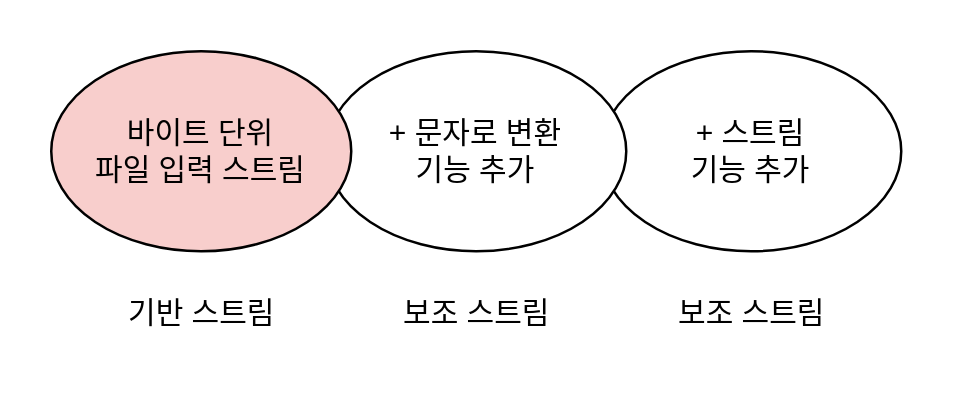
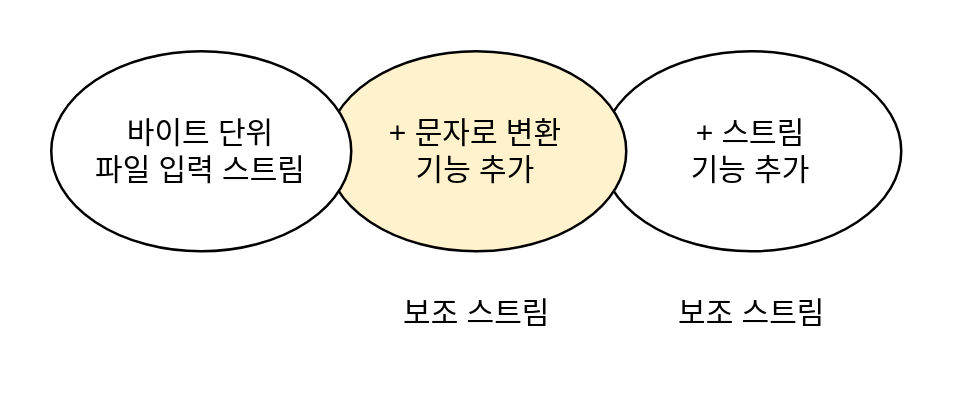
  <mxCell id="0" />
  <mxCell id="1" parent="0" />
  <mxCell id="2" value="+ 스트림&lt;br&gt;기능 추가" style="ellipse;whiteSpace=wrap;html=1;" vertex="1" parent="1"><mxGeometry x="240" y="20" width="120" height="80" as="geometry" /></mxCell>
- <mxCell id="3" value="+ 문자로 변환&lt;br&gt;기능 추가" style="ellipse;whiteSpace=wrap;html=1;" vertex="1" parent="1"><mxGeometry x="130" y="20" width="120" height="80" as="geometry" /></mxCell>
- <mxCell id="4" value="바이트 단위&lt;br&gt;파일 입력 스트림" style="ellipse;whiteSpace=wrap;html=1;fillColor=#f8cecc;" vertex="1" parent="1"><mxGeometry x="20" y="20" width="120" height="80" as="geometry" /></mxCell>
- <mxCell id="5" value="기반 스트림" style="text;html=1;strokeColor=none;fillColor=none;align=center;verticalAlign=middle;whiteSpace=wrap;rounded=0;" vertex="1" parent="1"><mxGeometry x="32.5" y="110" width="95" height="30" as="geometry" /></mxCell>
+ <mxCell id="3" value="+ 문자로 변환&lt;br&gt;기능 추가" style="ellipse;whiteSpace=wrap;html=1;fillColor=#fff2cc;" vertex="1" parent="1"><mxGeometry x="130" y="20" width="120" height="80" as="geometry" /></mxCell>
+ <mxCell id="4" value="바이트 단위&lt;br&gt;파일 입력 스트림" style="ellipse;whiteSpace=wrap;html=1;" vertex="1" parent="1"><mxGeometry x="20" y="20" width="120" height="80" as="geometry" /></mxCell>
  <mxCell id="6" value="보조 스트림" style="text;html=1;strokeColor=none;fillColor=none;align=center;verticalAlign=middle;whiteSpace=wrap;rounded=0;" vertex="1" parent="1"><mxGeometry x="142.5" y="110" width="95" height="30" as="geometry" /></mxCell>
  <mxCell id="7" value="보조 스트림" style="text;html=1;strokeColor=none;fillColor=none;align=center;verticalAlign=middle;whiteSpace=wrap;rounded=0;" vertex="1" parent="1"><mxGeometry x="252.5" y="110" width="95" height="30" as="geometry" /></mxCell>
